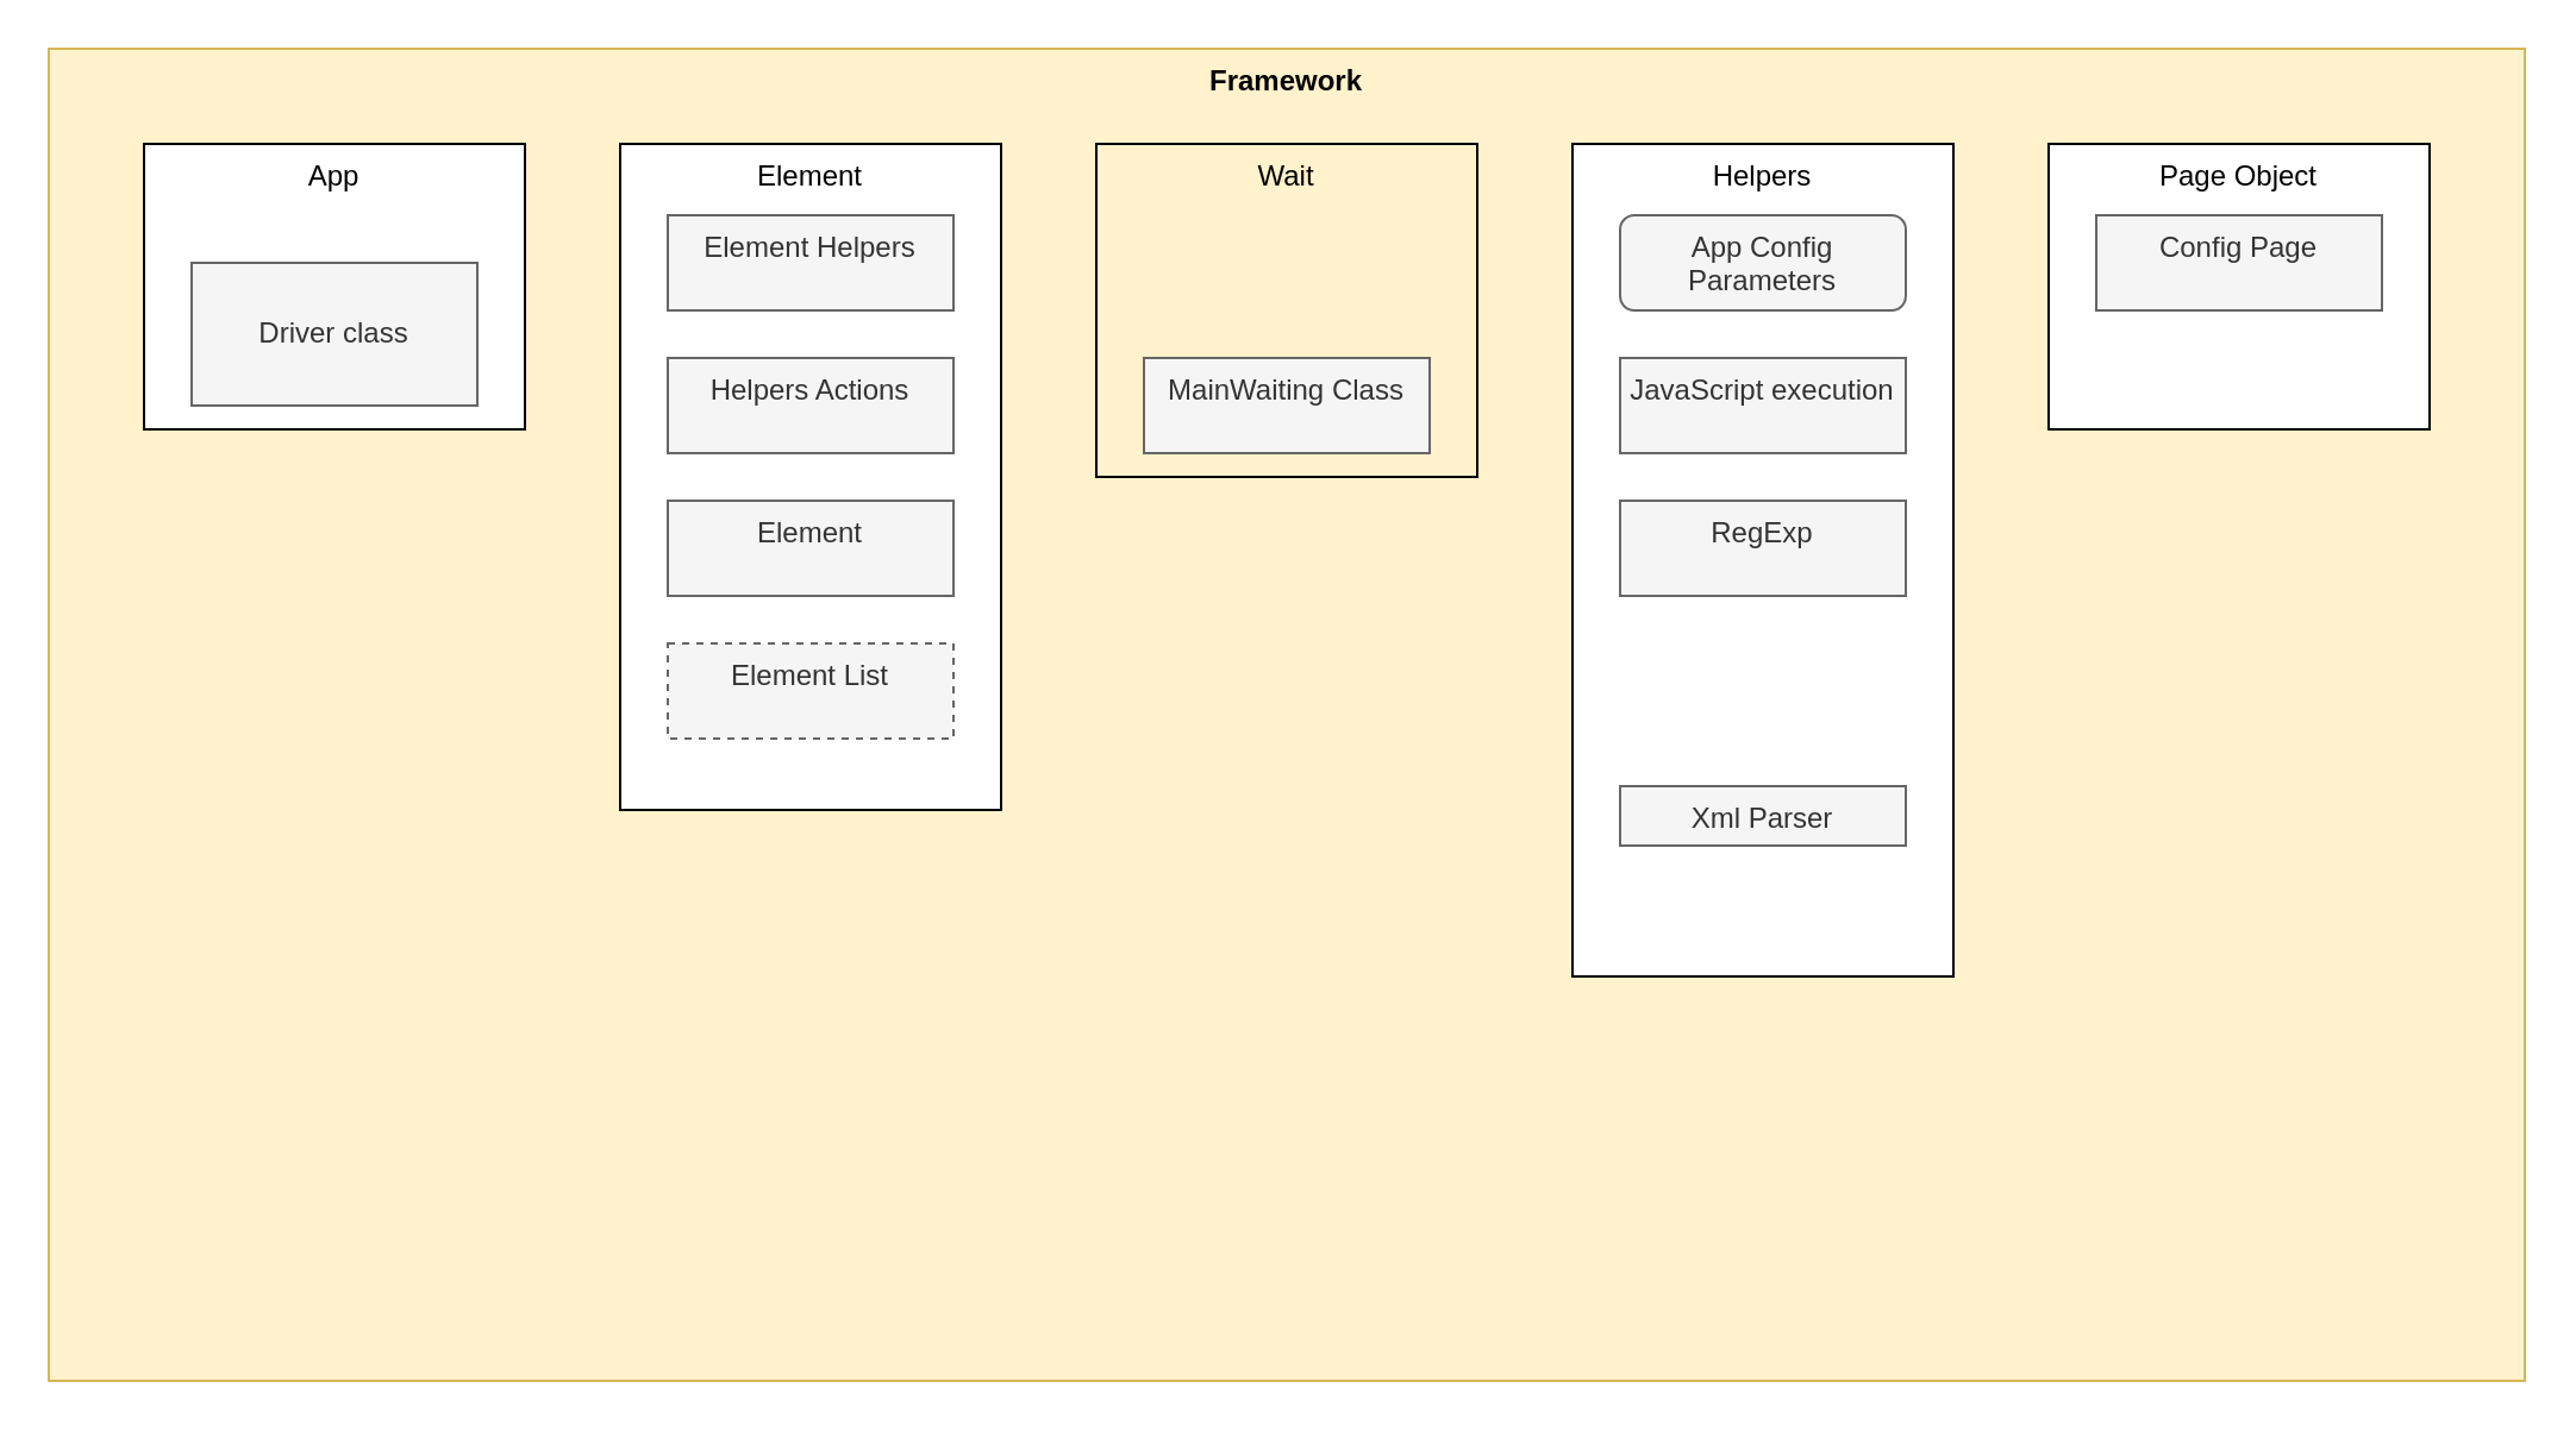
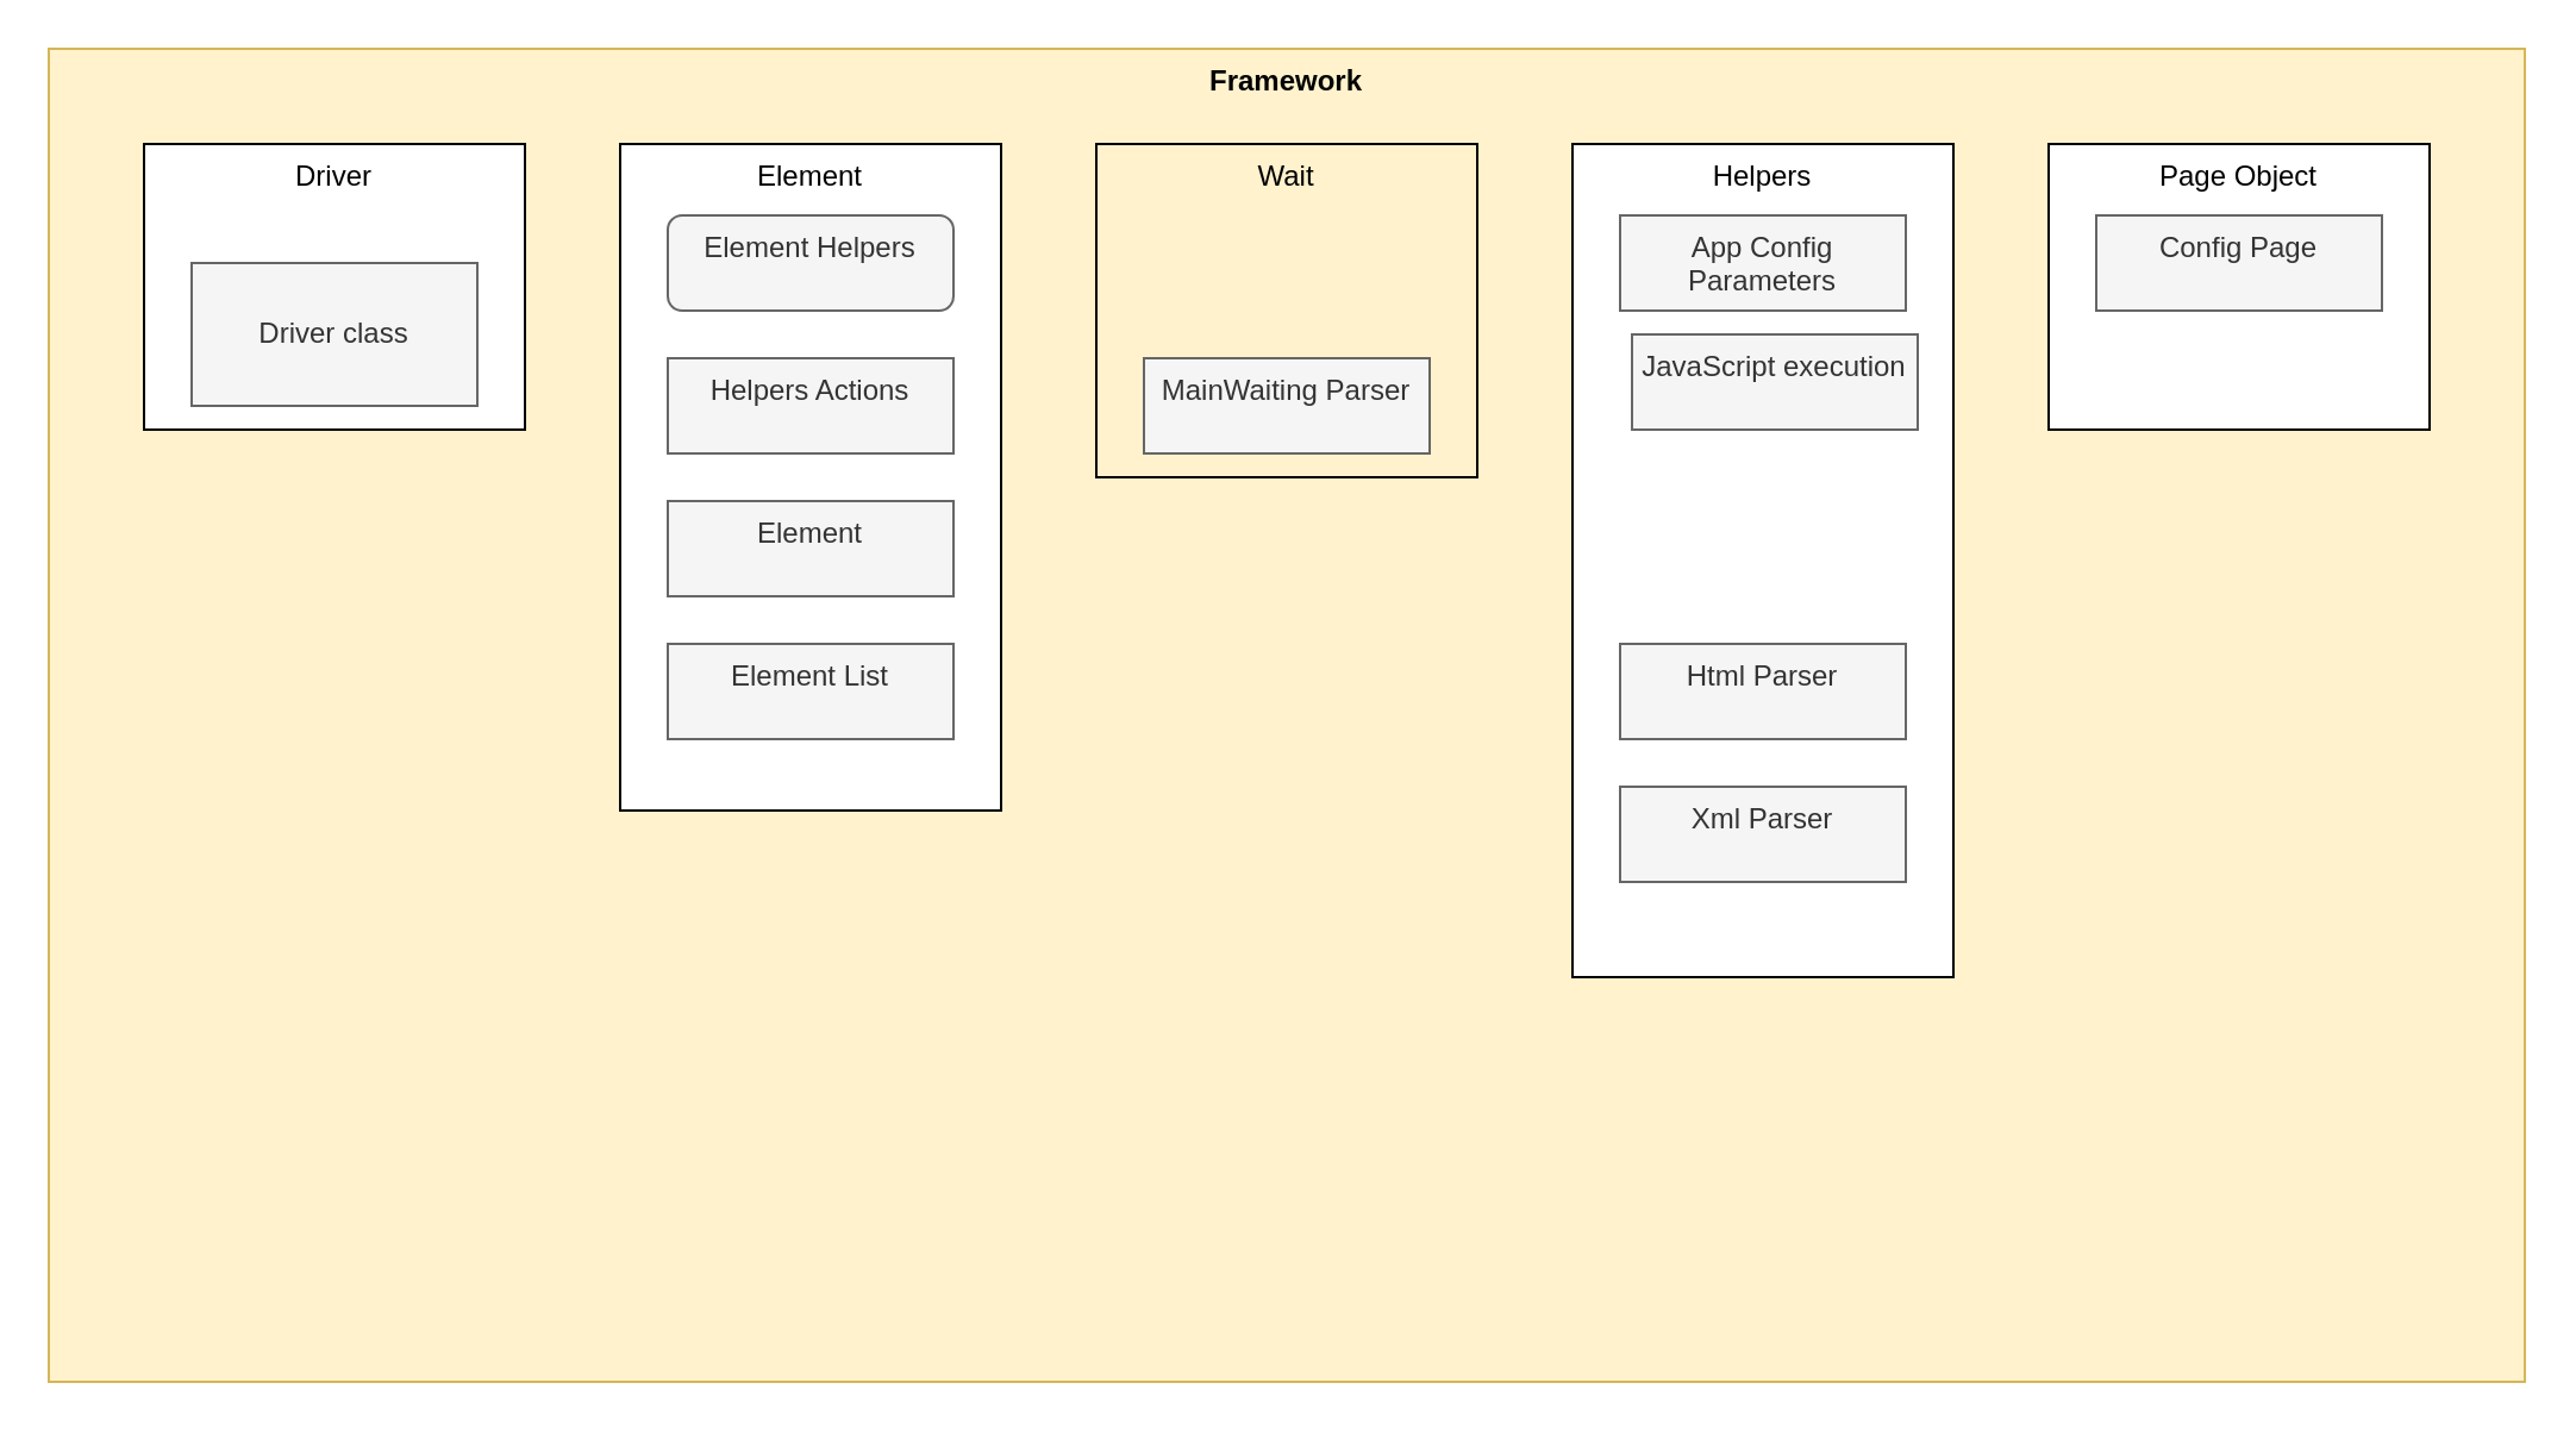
  <mxCell id="0" />
  <mxCell id="1" parent="0" />
  <mxCell id="2" value="Framework" style="rounded=0;whiteSpace=wrap;html=1;fillColor=#fff2cc;strokeColor=#d6b656;verticalAlign=top;fontStyle=1" vertex="1" parent="1"><mxGeometry x="20" y="20" width="1040" height="560" as="geometry" /></mxCell>
- <mxCell id="3" value="App" style="rounded=0;whiteSpace=wrap;html=1;verticalAlign=top;" vertex="1" parent="1"><mxGeometry x="60" y="60" width="160" height="120" as="geometry" /></mxCell>
+ <mxCell id="3" value="Driver" style="rounded=0;whiteSpace=wrap;html=1;verticalAlign=top;" vertex="1" parent="1"><mxGeometry x="60" y="60" width="160" height="120" as="geometry" /></mxCell>
  <mxCell id="4" value="Driver class" style="rounded=0;whiteSpace=wrap;html=1;fillColor=#f5f5f5;strokeColor=#666666;fontColor=#333333;" vertex="1" parent="1"><mxGeometry x="80" y="110" width="120" height="60" as="geometry" /></mxCell>
  <mxCell id="5" value="Helpers" style="rounded=0;whiteSpace=wrap;html=1;verticalAlign=top;" vertex="1" parent="1"><mxGeometry x="660" y="60" width="160" height="350" as="geometry" /></mxCell>
  <mxCell id="6" value="Element" style="rounded=0;whiteSpace=wrap;html=1;verticalAlign=top;" vertex="1" parent="1"><mxGeometry x="260" y="60" width="160" height="280" as="geometry" /></mxCell>
  <mxCell id="7" value="Wait" style="rounded=0;whiteSpace=wrap;html=1;verticalAlign=top;fillColor=#fff2cc;" vertex="1" parent="1"><mxGeometry x="460" y="60" width="160" height="140" as="geometry" /></mxCell>
  <mxCell id="8" value="Page Object" style="rounded=0;whiteSpace=wrap;html=1;verticalAlign=top;" vertex="1" parent="1"><mxGeometry x="860" y="60" width="160" height="120" as="geometry" /></mxCell>
- <mxCell id="9" value="App Config Parameters" style="whiteSpace=wrap;html=1;verticalAlign=top;fillColor=#f5f5f5;strokeColor=#666666;fontColor=#333333;rounded=1;" vertex="1" parent="1"><mxGeometry x="680" y="90" width="120" height="40" as="geometry" /></mxCell>
- <mxCell id="10" value="JavaScript execution" style="rounded=0;whiteSpace=wrap;html=1;verticalAlign=top;fillColor=#f5f5f5;strokeColor=#666666;fontColor=#333333;" vertex="1" parent="1"><mxGeometry x="680" y="150" width="120" height="40" as="geometry" /></mxCell>
- <mxCell id="11" value="RegExp" style="rounded=0;whiteSpace=wrap;html=1;verticalAlign=top;fillColor=#f5f5f5;strokeColor=#666666;fontColor=#333333;" vertex="1" parent="1"><mxGeometry x="680" y="210" width="120" height="40" as="geometry" /></mxCell>
- <mxCell id="13" value="Xml Parser" style="rounded=0;whiteSpace=wrap;html=1;verticalAlign=top;fillColor=#f5f5f5;strokeColor=#666666;fontColor=#333333;" vertex="1" parent="1"><mxGeometry x="680" y="330" width="120" height="25" as="geometry" /></mxCell>
+ <mxCell id="9" value="App Config Parameters" style="rounded=0;whiteSpace=wrap;html=1;verticalAlign=top;fillColor=#f5f5f5;strokeColor=#666666;fontColor=#333333;" vertex="1" parent="1"><mxGeometry x="680" y="90" width="120" height="40" as="geometry" /></mxCell>
+ <mxCell id="10" value="JavaScript execution" style="rounded=0;whiteSpace=wrap;html=1;verticalAlign=top;fillColor=#f5f5f5;strokeColor=#666666;fontColor=#333333;" vertex="1" parent="1"><mxGeometry x="685" y="140" width="120" height="40" as="geometry" /></mxCell>
+ <mxCell id="12" value="Html Parser" style="rounded=0;whiteSpace=wrap;html=1;verticalAlign=top;fillColor=#f5f5f5;strokeColor=#666666;fontColor=#333333;" vertex="1" parent="1"><mxGeometry x="680" y="270" width="120" height="40" as="geometry" /></mxCell>
+ <mxCell id="13" value="Xml Parser" style="rounded=0;whiteSpace=wrap;html=1;verticalAlign=top;fillColor=#f5f5f5;strokeColor=#666666;fontColor=#333333;" vertex="1" parent="1"><mxGeometry x="680" y="330" width="120" height="40" as="geometry" /></mxCell>
  <mxCell id="14" value="Config Page" style="rounded=0;whiteSpace=wrap;html=1;verticalAlign=top;fillColor=#f5f5f5;strokeColor=#666666;fontColor=#333333;" vertex="1" parent="1"><mxGeometry x="880" y="90" width="120" height="40" as="geometry" /></mxCell>
- <mxCell id="15" value="MainWaiting Class" style="rounded=0;whiteSpace=wrap;html=1;verticalAlign=top;fillColor=#f5f5f5;strokeColor=#666666;fontColor=#333333;" vertex="1" parent="1"><mxGeometry x="480" y="150" width="120" height="40" as="geometry" /></mxCell>
- <mxCell id="16" value="Element Helpers" style="rounded=0;whiteSpace=wrap;html=1;verticalAlign=top;fillColor=#f5f5f5;strokeColor=#666666;fontColor=#333333;" vertex="1" parent="1"><mxGeometry x="280" y="90" width="120" height="40" as="geometry" /></mxCell>
+ <mxCell id="15" value="MainWaiting Parser" style="rounded=0;whiteSpace=wrap;html=1;verticalAlign=top;fillColor=#f5f5f5;strokeColor=#666666;fontColor=#333333;" vertex="1" parent="1"><mxGeometry x="480" y="150" width="120" height="40" as="geometry" /></mxCell>
+ <mxCell id="16" value="Element Helpers" style="whiteSpace=wrap;html=1;verticalAlign=top;fillColor=#f5f5f5;strokeColor=#666666;fontColor=#333333;rounded=1;" vertex="1" parent="1"><mxGeometry x="280" y="90" width="120" height="40" as="geometry" /></mxCell>
  <mxCell id="17" value="Helpers Actions" style="rounded=0;whiteSpace=wrap;html=1;verticalAlign=top;fillColor=#f5f5f5;strokeColor=#666666;fontColor=#333333;" vertex="1" parent="1"><mxGeometry x="280" y="150" width="120" height="40" as="geometry" /></mxCell>
  <mxCell id="18" value="Element" style="rounded=0;whiteSpace=wrap;html=1;verticalAlign=top;fillColor=#f5f5f5;strokeColor=#666666;fontColor=#333333;" vertex="1" parent="1"><mxGeometry x="280" y="210" width="120" height="40" as="geometry" /></mxCell>
- <mxCell id="19" value="Element List" style="rounded=0;whiteSpace=wrap;html=1;verticalAlign=top;fillColor=#f5f5f5;strokeColor=#666666;fontColor=#333333;dashed=1;" vertex="1" parent="1"><mxGeometry x="280" y="270" width="120" height="40" as="geometry" /></mxCell>
+ <mxCell id="19" value="Element List" style="rounded=0;whiteSpace=wrap;html=1;verticalAlign=top;fillColor=#f5f5f5;strokeColor=#666666;fontColor=#333333;" vertex="1" parent="1"><mxGeometry x="280" y="270" width="120" height="40" as="geometry" /></mxCell>
